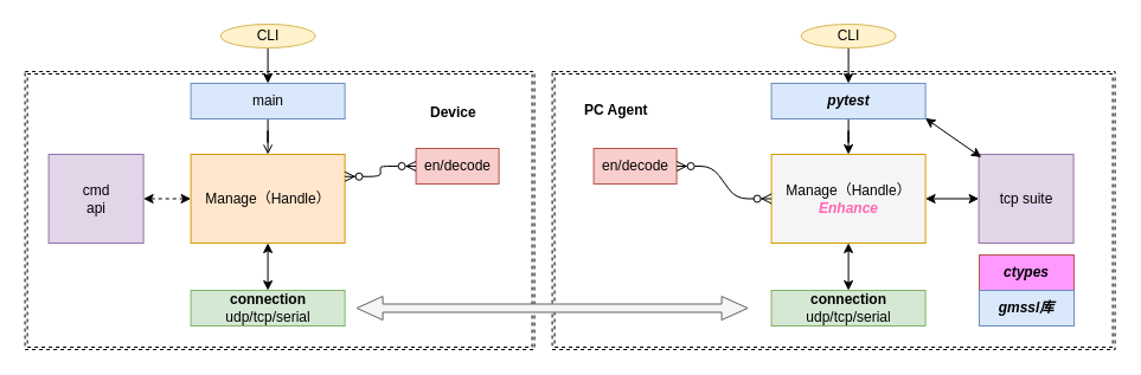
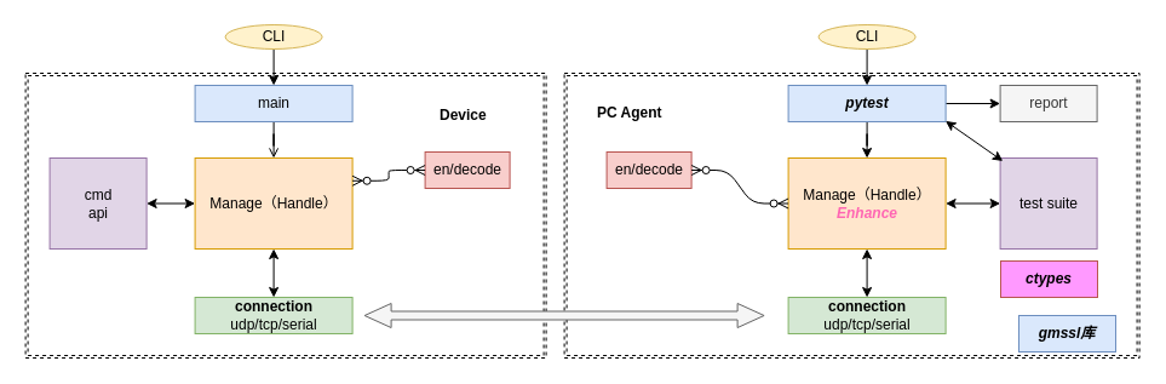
  <mxCell id="0" />
  <mxCell id="1" parent="0" />
  <mxCell id="2" value="" style="shape=ext;double=1;rounded=0;whiteSpace=wrap;html=1;fillColor=none;dashed=1;" vertex="1" parent="1"><mxGeometry x="20.598" y="60" width="430" height="235" as="geometry" /></mxCell>
  <mxCell id="3" value="" style="shape=ext;double=1;rounded=0;whiteSpace=wrap;html=1;fillColor=none;dashed=1;" vertex="1" parent="1"><mxGeometry x="465.598" y="60" width="475" height="235" as="geometry" /></mxCell>
  <mxCell id="4" style="edgeStyle=orthogonalEdgeStyle;rounded=0;orthogonalLoop=1;jettySize=auto;html=1;exitX=0.5;exitY=1;exitDx=0;exitDy=0;" edge="1" parent="1" source="6" target="11"><mxGeometry relative="1" as="geometry" /></mxCell>
+ <mxCell id="5" style="edgeStyle=orthogonalEdgeStyle;rounded=0;orthogonalLoop=1;jettySize=auto;html=1;exitX=1;exitY=0.5;exitDx=0;exitDy=0;entryX=0;entryY=0.5;entryDx=0;entryDy=0;" edge="1" parent="1" source="6" target="9"><mxGeometry relative="1" as="geometry" /></mxCell>
  <mxCell id="6" value="&lt;i&gt;pytest&lt;/i&gt;" style="rounded=0;whiteSpace=wrap;html=1;fillColor=#dae8fc;strokeColor=#6c8ebf;fontStyle=1" vertex="1" parent="1"><mxGeometry x="650.598" y="70" width="130" height="30" as="geometry" /></mxCell>
  <mxCell id="7" style="edgeStyle=orthogonalEdgeStyle;rounded=0;orthogonalLoop=1;jettySize=auto;html=1;exitX=0.5;exitY=1;exitDx=0;exitDy=0;entryX=0.5;entryY=0;entryDx=0;entryDy=0;" edge="1" parent="1" source="8" target="6"><mxGeometry relative="1" as="geometry" /></mxCell>
  <mxCell id="8" value="CLI" style="ellipse;whiteSpace=wrap;html=1;fillColor=#fff2cc;strokeColor=#d6b656;" vertex="1" parent="1"><mxGeometry x="675.598" y="20" width="80" height="20" as="geometry" /></mxCell>
+ <mxCell id="9" value="report" style="rounded=0;whiteSpace=wrap;html=1;fillColor=#f5f5f5;strokeColor=#666666;fontColor=#333333;" vertex="1" parent="1"><mxGeometry x="825.598" y="70" width="80" height="30" as="geometry" /></mxCell>
  <mxCell id="10" style="edgeStyle=orthogonalEdgeStyle;rounded=0;orthogonalLoop=1;jettySize=auto;html=1;exitX=0.5;exitY=1;exitDx=0;exitDy=0;entryX=0.5;entryY=0;entryDx=0;entryDy=0;startArrow=classic;startFill=1;" edge="1" parent="1" source="11" target="12"><mxGeometry relative="1" as="geometry" /></mxCell>
- <mxCell id="11" value="Manage（Handle）&lt;br&gt;&lt;i&gt;&lt;b&gt;&lt;font color=&quot;#ff66b3&quot;&gt;Enhance&lt;/font&gt;&lt;/b&gt;&lt;/i&gt;" style="rounded=0;whiteSpace=wrap;html=1;fillColor=#f5f5f5;strokeColor=#d79b00;" vertex="1" parent="1"><mxGeometry x="650.598" y="130" width="130" height="75" as="geometry" /></mxCell>
+ <mxCell id="11" value="Manage（Handle）&lt;br&gt;&lt;i&gt;&lt;b&gt;&lt;font color=&quot;#ff66b3&quot;&gt;Enhance&lt;/font&gt;&lt;/b&gt;&lt;/i&gt;" style="rounded=0;whiteSpace=wrap;html=1;fillColor=#ffe6cc;strokeColor=#d79b00;" vertex="1" parent="1"><mxGeometry x="650.598" y="130" width="130" height="75" as="geometry" /></mxCell>
  <mxCell id="12" value="&lt;b&gt;connection&lt;/b&gt;&lt;br&gt;udp/tcp/serial" style="rounded=0;whiteSpace=wrap;html=1;fillColor=#d5e8d4;strokeColor=#82b366;" vertex="1" parent="1"><mxGeometry x="650.598" y="245" width="130" height="30" as="geometry" /></mxCell>
  <mxCell id="13" value="en/decode" style="rounded=0;whiteSpace=wrap;html=1;fillColor=#f8cecc;strokeColor=#b85450;" vertex="1" parent="1"><mxGeometry x="500.598" y="125" width="70" height="30" as="geometry" /></mxCell>
- <mxCell id="14" value="tcp suite" style="rounded=0;whiteSpace=wrap;html=1;fillColor=#e1d5e7;strokeColor=#9673a6;" vertex="1" parent="1"><mxGeometry x="825.598" y="130" width="80" height="75" as="geometry" /></mxCell>
+ <mxCell id="14" value="test suite" style="rounded=0;whiteSpace=wrap;html=1;fillColor=#e1d5e7;strokeColor=#9673a6;" vertex="1" parent="1"><mxGeometry x="825.598" y="130" width="80" height="75" as="geometry" /></mxCell>
  <mxCell id="15" value="ctypes" style="rounded=0;whiteSpace=wrap;html=1;fillColor=#FF99FF;strokeColor=#b85450;fontStyle=3;glass=0;" vertex="1" parent="1"><mxGeometry x="826" y="215" width="80" height="30" as="geometry" /></mxCell>
  <mxCell id="16" value="" style="edgeStyle=entityRelationEdgeStyle;fontSize=12;html=1;endArrow=ERzeroToMany;endFill=1;startArrow=ERzeroToMany;entryX=0;entryY=0.5;entryDx=0;entryDy=0;exitX=1;exitY=0.5;exitDx=0;exitDy=0;" edge="1" parent="1" source="13" target="11"><mxGeometry width="100" height="100" relative="1" as="geometry"><mxPoint x="510.598" y="365" as="sourcePoint" /><mxPoint x="610.598" y="265" as="targetPoint" /></mxGeometry></mxCell>
- <mxCell id="17" value="&lt;b&gt;gmssl库&lt;/b&gt;" style="rounded=0;whiteSpace=wrap;html=1;fillColor=#dae8fc;strokeColor=#6c8ebf;fontStyle=2" vertex="1" parent="1"><mxGeometry x="826" y="245" width="80" height="30" as="geometry" /></mxCell>
+ <mxCell id="17" value="&lt;b&gt;gmssl库&lt;/b&gt;" style="rounded=0;whiteSpace=wrap;html=1;fillColor=#dae8fc;strokeColor=#6c8ebf;fontStyle=2" vertex="1" parent="1"><mxGeometry x="841" y="260" width="80" height="30" as="geometry" /></mxCell>
  <mxCell id="18" style="edgeStyle=orthogonalEdgeStyle;rounded=0;orthogonalLoop=1;jettySize=auto;html=1;exitX=0.5;exitY=1;exitDx=0;exitDy=0;endArrow=open;" edge="1" parent="1" source="19" target="24"><mxGeometry relative="1" as="geometry" /></mxCell>
  <mxCell id="19" value="main" style="rounded=0;whiteSpace=wrap;html=1;fillColor=#dae8fc;strokeColor=#6c8ebf;" vertex="1" parent="1"><mxGeometry x="160.598" y="70" width="130" height="30" as="geometry" /></mxCell>
  <mxCell id="20" style="edgeStyle=orthogonalEdgeStyle;rounded=0;orthogonalLoop=1;jettySize=auto;html=1;exitX=0.5;exitY=1;exitDx=0;exitDy=0;entryX=0.5;entryY=0;entryDx=0;entryDy=0;" edge="1" parent="1" source="21" target="19"><mxGeometry relative="1" as="geometry" /></mxCell>
  <mxCell id="21" value="CLI" style="ellipse;whiteSpace=wrap;html=1;fillColor=#fff2cc;strokeColor=#d6b656;" vertex="1" parent="1"><mxGeometry x="185.598" y="20" width="80" height="20" as="geometry" /></mxCell>
  <mxCell id="22" style="edgeStyle=orthogonalEdgeStyle;rounded=0;orthogonalLoop=1;jettySize=auto;html=1;exitX=0.5;exitY=1;exitDx=0;exitDy=0;entryX=0.5;entryY=0;entryDx=0;entryDy=0;startArrow=classic;startFill=1;" edge="1" parent="1" source="24" target="25"><mxGeometry relative="1" as="geometry" /></mxCell>
- <mxCell id="23" style="edgeStyle=orthogonalEdgeStyle;rounded=0;orthogonalLoop=1;jettySize=auto;html=1;exitX=0;exitY=0.5;exitDx=0;exitDy=0;startArrow=classic;startFill=1;endArrow=classic;endFill=1;dashed=1;" edge="1" parent="1" source="24" target="31"><mxGeometry relative="1" as="geometry" /></mxCell>
+ <mxCell id="23" style="edgeStyle=orthogonalEdgeStyle;rounded=0;orthogonalLoop=1;jettySize=auto;html=1;exitX=0;exitY=0.5;exitDx=0;exitDy=0;startArrow=classic;startFill=1;endArrow=classic;endFill=1;" edge="1" parent="1" source="24" target="31"><mxGeometry relative="1" as="geometry" /></mxCell>
  <mxCell id="24" value="Manage（Handle）&lt;br&gt;" style="rounded=0;whiteSpace=wrap;html=1;fillColor=#ffe6cc;strokeColor=#d79b00;" vertex="1" parent="1"><mxGeometry x="160.598" y="130" width="130" height="75" as="geometry" /></mxCell>
  <mxCell id="25" value="&lt;b&gt;connection&lt;/b&gt;&lt;br&gt;udp/tcp/serial" style="rounded=0;whiteSpace=wrap;html=1;fillColor=#d5e8d4;strokeColor=#82b366;" vertex="1" parent="1"><mxGeometry x="160.598" y="245" width="130" height="30" as="geometry" /></mxCell>
  <mxCell id="26" value="en/decode" style="rounded=0;whiteSpace=wrap;html=1;fillColor=#f8cecc;strokeColor=#b85450;" vertex="1" parent="1"><mxGeometry x="350.598" y="125" width="70" height="30" as="geometry" /></mxCell>
  <mxCell id="27" value="" style="edgeStyle=entityRelationEdgeStyle;fontSize=12;html=1;endArrow=ERzeroToMany;endFill=1;startArrow=ERzeroToMany;entryX=0;entryY=0.5;entryDx=0;entryDy=0;exitX=1;exitY=0.25;exitDx=0;exitDy=0;" edge="1" parent="1" source="24" target="26"><mxGeometry width="100" height="100" relative="1" as="geometry"><mxPoint x="580.425" y="150.276" as="sourcePoint" /><mxPoint x="660.425" y="177.172" as="targetPoint" /></mxGeometry></mxCell>
  <mxCell id="28" value="" style="html=1;shadow=0;dashed=0;align=center;verticalAlign=middle;shape=mxgraph.arrows2.twoWayArrow;dy=0.65;dx=22;fillColor=#f5f5f5;strokeColor=#666666;fontColor=#333333;" vertex="1" parent="1"><mxGeometry x="300.598" y="250" width="330" height="20" as="geometry" /></mxCell>
  <mxCell id="29" value="" style="endArrow=classic;startArrow=classic;html=1;entryX=0.999;entryY=0.982;entryDx=0;entryDy=0;entryPerimeter=0;exitX=0.027;exitY=0.033;exitDx=0;exitDy=0;exitPerimeter=0;" edge="1" parent="1" source="14" target="6"><mxGeometry width="50" height="50" relative="1" as="geometry"><mxPoint x="820.598" y="130" as="sourcePoint" /><mxPoint x="777.598" y="98" as="targetPoint" /></mxGeometry></mxCell>
  <mxCell id="30" value="" style="endArrow=classic;startArrow=classic;html=1;exitX=1;exitY=0.5;exitDx=0;exitDy=0;entryX=0;entryY=0.5;entryDx=0;entryDy=0;" edge="1" parent="1" source="11" target="14"><mxGeometry width="50" height="50" relative="1" as="geometry"><mxPoint x="920.598" y="285" as="sourcePoint" /><mxPoint x="970.598" y="235" as="targetPoint" /></mxGeometry></mxCell>
  <mxCell id="31" value="cmd&lt;br&gt;api" style="rounded=0;whiteSpace=wrap;html=1;fillColor=#e1d5e7;strokeColor=#9673a6;" vertex="1" parent="1"><mxGeometry x="40.598" y="130" width="80" height="75" as="geometry" /></mxCell>
  <mxCell id="32" value="Device" style="text;html=1;resizable=0;points=[];autosize=1;align=left;verticalAlign=top;spacingTop=-4;fontStyle=1" vertex="1" parent="1"><mxGeometry x="360.598" y="85" width="60" height="10" as="geometry" /></mxCell>
  <mxCell id="33" value="PC Agent" style="text;html=1;resizable=0;points=[];autosize=1;align=left;verticalAlign=top;spacingTop=-4;fontStyle=1" vertex="1" parent="1"><mxGeometry x="490.598" y="83" width="70" height="10" as="geometry" /></mxCell>
